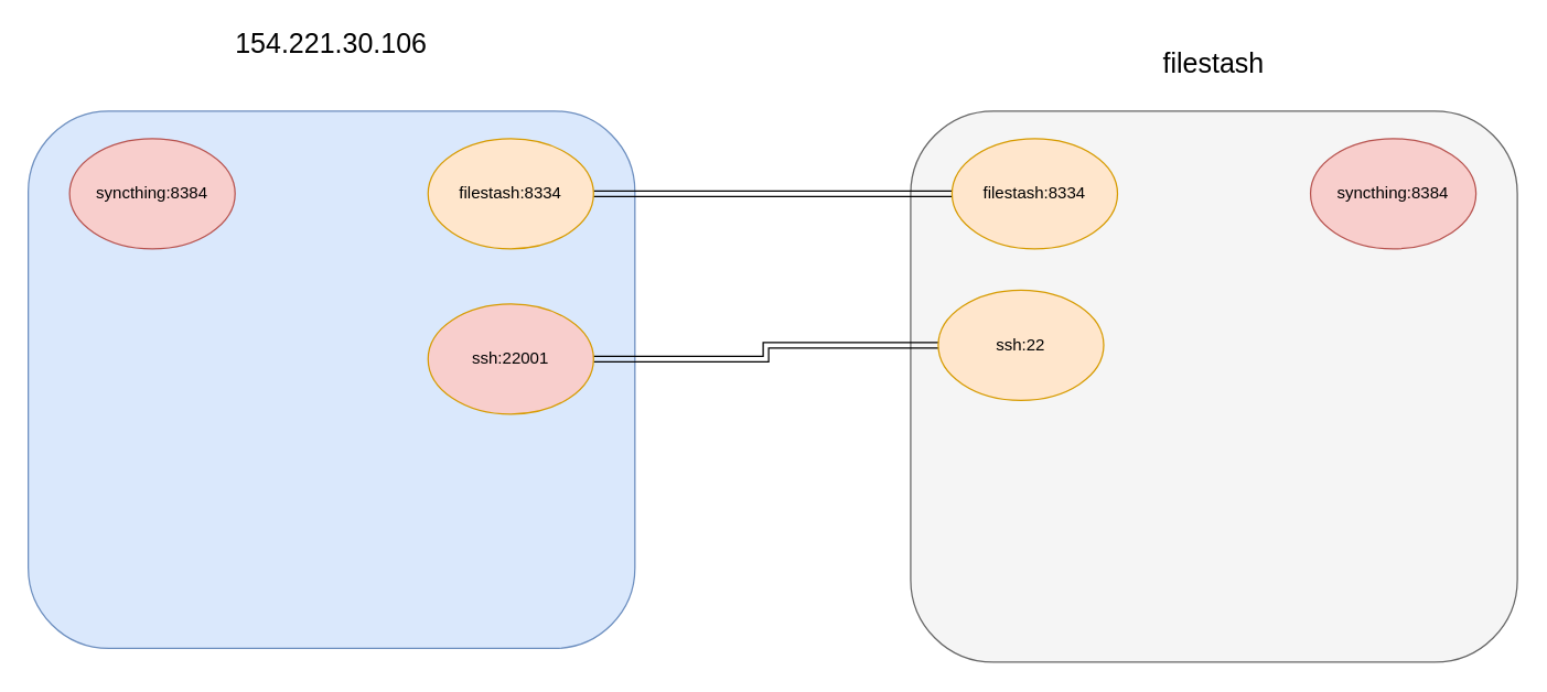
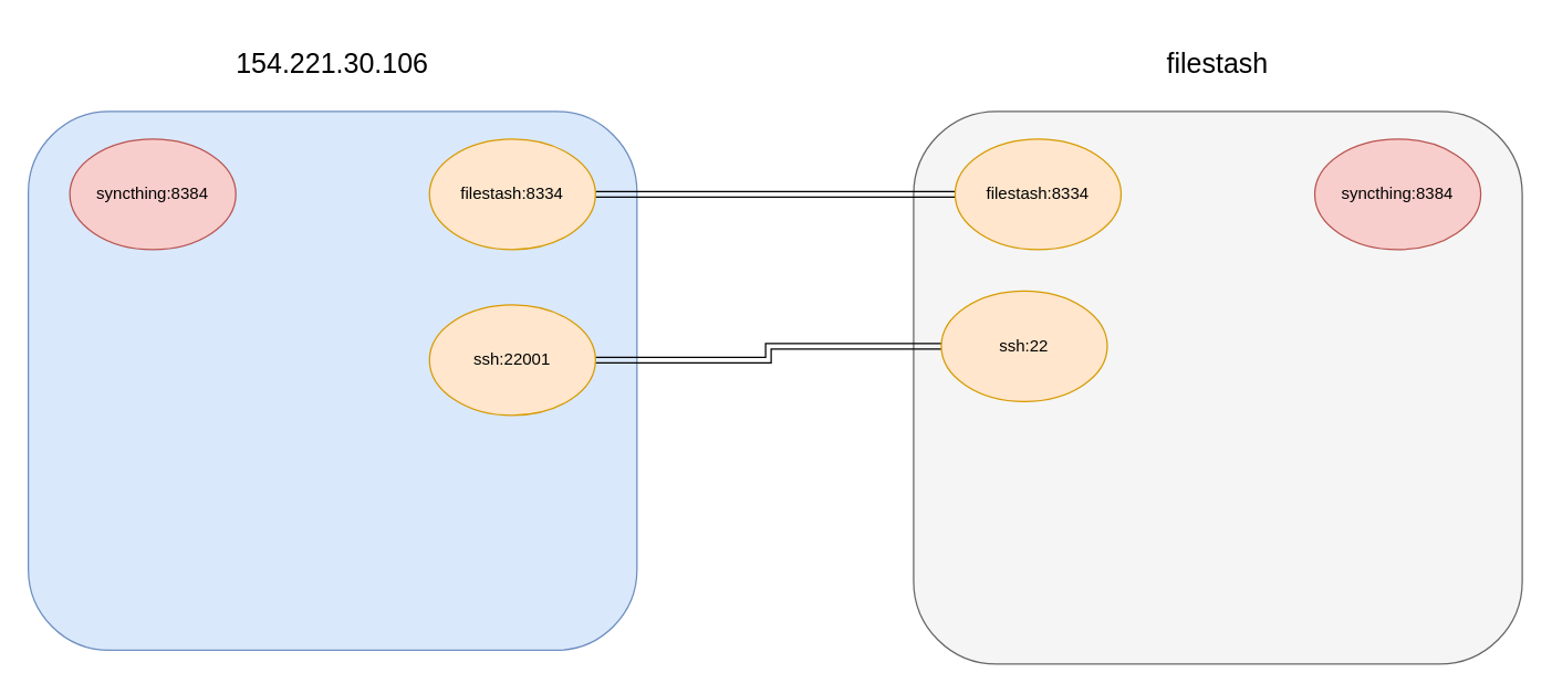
  <mxCell id="0" />
  <mxCell id="1" parent="0" />
  <mxCell id="2" value="" style="rounded=1;whiteSpace=wrap;html=1;fontSize=18;verticalAlign=top;fillColor=#dae8fc;strokeColor=#6c8ebf;" parent="1" vertex="1"><mxGeometry x="20" y="80" width="440" height="390" as="geometry" /></mxCell>
- <mxCell id="3" value="154.221.30.106" style="text;html=1;align=center;verticalAlign=middle;whiteSpace=wrap;rounded=0;fontSize=20;" parent="1" vertex="1"><mxGeometry x="20" y="5" width="440" height="50" as="geometry" /></mxCell>
+ <mxCell id="3" value="154.221.30.106" style="text;html=1;align=center;verticalAlign=middle;whiteSpace=wrap;rounded=0;fontSize=20;" parent="1" vertex="1"><mxGeometry x="20" y="20" width="440" height="50" as="geometry" /></mxCell>
  <mxCell id="4" style="edgeStyle=orthogonalEdgeStyle;rounded=0;orthogonalLoop=1;jettySize=auto;html=1;exitX=0.5;exitY=1;exitDx=0;exitDy=0;" parent="1" source="3" target="3" edge="1"><mxGeometry relative="1" as="geometry" /></mxCell>
  <mxCell id="5" value="" style="rounded=1;whiteSpace=wrap;html=1;fontSize=18;verticalAlign=top;fillColor=#f5f5f5;strokeColor=#666666;fontColor=#333333;" parent="1" vertex="1"><mxGeometry x="660" y="80" width="440" height="400" as="geometry" /></mxCell>
  <mxCell id="6" value="filestash" style="text;html=1;align=center;verticalAlign=middle;whiteSpace=wrap;rounded=0;fontSize=20;" parent="1" vertex="1"><mxGeometry x="660" y="20" width="440" height="50" as="geometry" /></mxCell>
  <mxCell id="7" style="edgeStyle=orthogonalEdgeStyle;rounded=0;orthogonalLoop=1;jettySize=auto;html=1;exitX=0.5;exitY=1;exitDx=0;exitDy=0;" parent="1" source="6" target="6" edge="1"><mxGeometry relative="1" as="geometry" /></mxCell>
  <mxCell id="8" style="edgeStyle=orthogonalEdgeStyle;rounded=0;orthogonalLoop=1;jettySize=auto;html=1;exitX=1;exitY=0.5;exitDx=0;exitDy=0;shape=link;" parent="1" source="9" target="10" edge="1"><mxGeometry relative="1" as="geometry" /></mxCell>
  <mxCell id="9" value="filestash:8334" style="ellipse;whiteSpace=wrap;html=1;fillColor=#ffe6cc;strokeColor=#d79b00;" parent="1" vertex="1"><mxGeometry x="310" y="100" width="120" height="80" as="geometry" /></mxCell>
  <mxCell id="10" value="filestash:8334" style="ellipse;whiteSpace=wrap;html=1;fillColor=#ffe6cc;strokeColor=#d79b00;" parent="1" vertex="1"><mxGeometry x="690" y="100" width="120" height="80" as="geometry" /></mxCell>
  <mxCell id="11" style="edgeStyle=orthogonalEdgeStyle;rounded=0;orthogonalLoop=1;jettySize=auto;html=1;exitX=1;exitY=0.5;exitDx=0;exitDy=0;shape=link;" edge="1" parent="1" source="12" target="13"><mxGeometry relative="1" as="geometry" /></mxCell>
- <mxCell id="12" value="ssh:22001" style="ellipse;whiteSpace=wrap;html=1;fillColor=#f8cecc;strokeColor=#d79b00;" parent="1" vertex="1"><mxGeometry x="310" y="220" width="120" height="80" as="geometry" /></mxCell>
+ <mxCell id="12" value="ssh:22001" style="ellipse;whiteSpace=wrap;html=1;fillColor=#ffe6cc;strokeColor=#d79b00;" parent="1" vertex="1"><mxGeometry x="310" y="220" width="120" height="80" as="geometry" /></mxCell>
  <mxCell id="13" value="ssh:22" style="ellipse;whiteSpace=wrap;html=1;fillColor=#ffe6cc;strokeColor=#d79b00;" parent="1" vertex="1"><mxGeometry x="680" y="210" width="120" height="80" as="geometry" /></mxCell>
  <mxCell id="14" value="syncthing:8384" style="ellipse;whiteSpace=wrap;html=1;fillColor=#f8cecc;strokeColor=#b85450;" parent="1" vertex="1"><mxGeometry x="950" y="100" width="120" height="80" as="geometry" /></mxCell>
  <mxCell id="15" value="syncthing:8384" style="ellipse;whiteSpace=wrap;html=1;fillColor=#f8cecc;strokeColor=#b85450;" vertex="1" parent="1"><mxGeometry x="50" y="100" width="120" height="80" as="geometry" /></mxCell>
